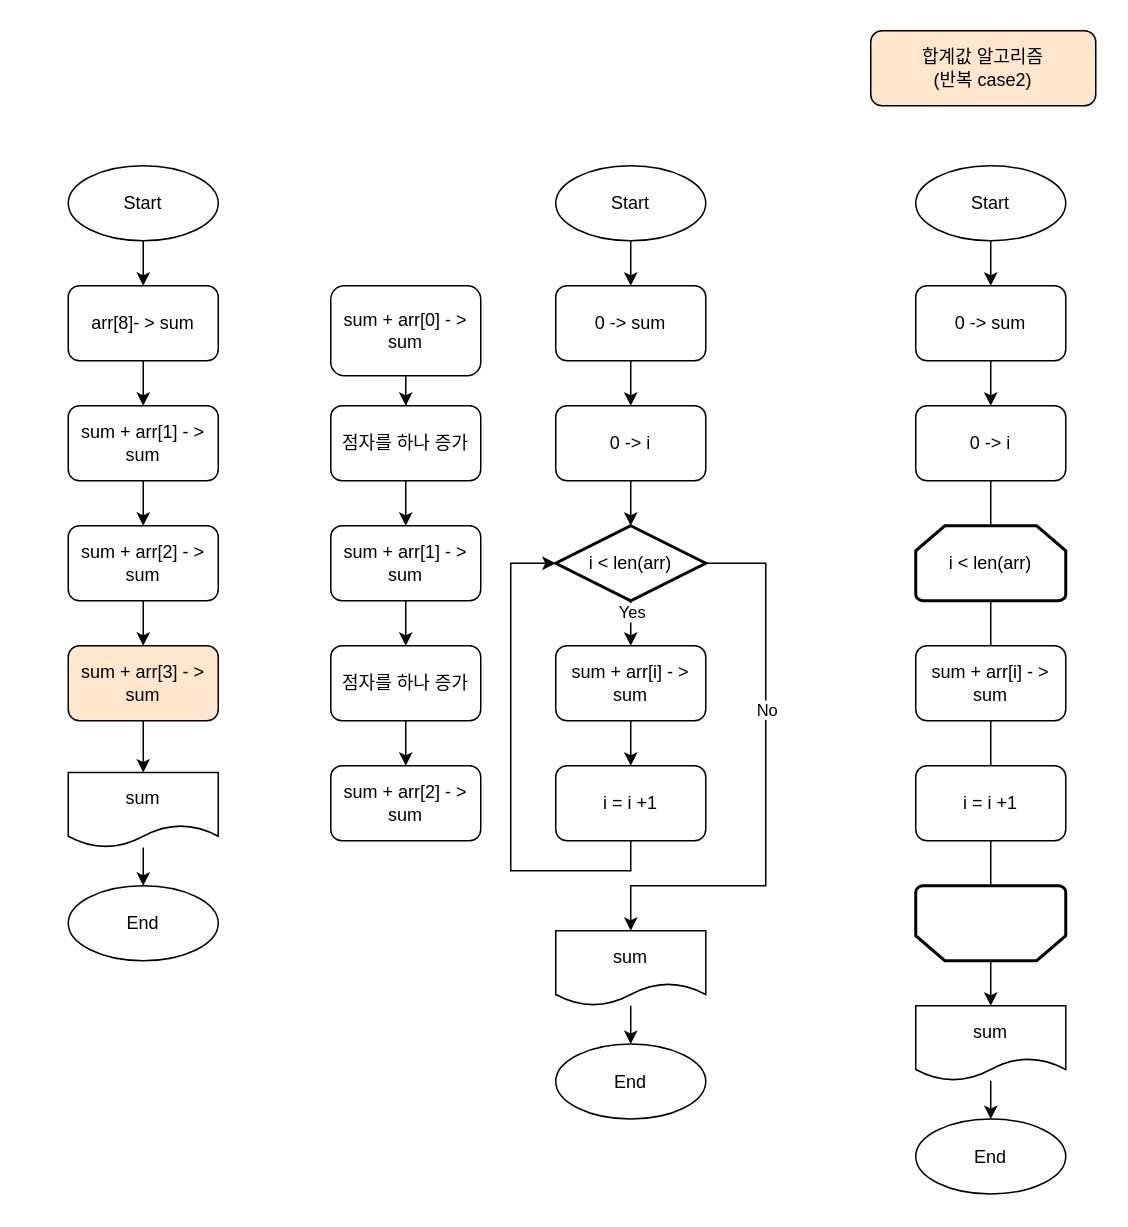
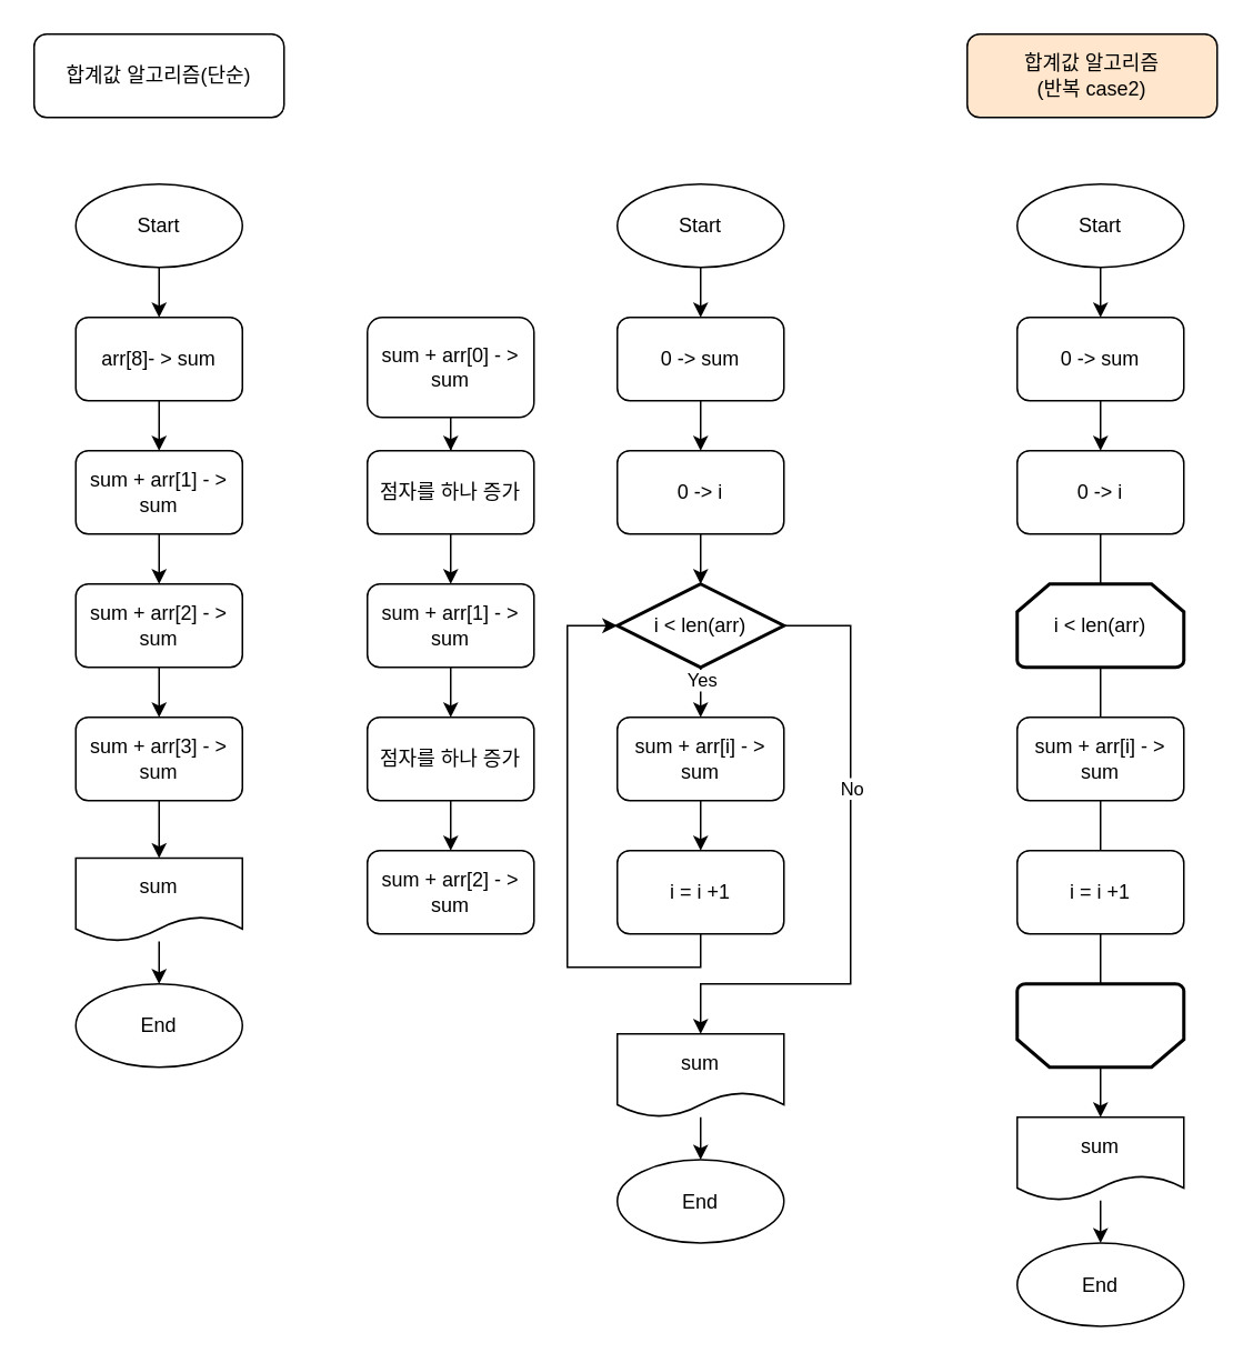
  <mxCell id="0" />
  <mxCell id="1" parent="0" />
  <mxCell id="2" style="edgeStyle=orthogonalEdgeStyle;rounded=0;orthogonalLoop=1;jettySize=auto;html=1;entryX=0.5;entryY=0;entryDx=0;entryDy=0;" edge="1" parent="1" source="3" target="6"><mxGeometry relative="1" as="geometry" /></mxCell>
  <mxCell id="3" value="Start" style="ellipse;whiteSpace=wrap;html=1;" vertex="1" parent="1"><mxGeometry x="45" y="110" width="100" height="50" as="geometry" /></mxCell>
+ <mxCell id="4" value="합계값 알고리즘(단순)" style="rounded=1;whiteSpace=wrap;html=1;" vertex="1" parent="1"><mxGeometry x="20" y="20" width="150" height="50" as="geometry" /></mxCell>
  <mxCell id="5" style="edgeStyle=orthogonalEdgeStyle;rounded=0;orthogonalLoop=1;jettySize=auto;html=1;entryX=0.5;entryY=0;entryDx=0;entryDy=0;" edge="1" parent="1" source="6" target="8"><mxGeometry relative="1" as="geometry" /></mxCell>
  <mxCell id="6" value="arr[8]- &amp;gt; sum" style="rounded=1;whiteSpace=wrap;html=1;" vertex="1" parent="1"><mxGeometry x="45" y="190" width="100" height="50" as="geometry" /></mxCell>
  <mxCell id="7" style="edgeStyle=orthogonalEdgeStyle;rounded=0;orthogonalLoop=1;jettySize=auto;html=1;" edge="1" parent="1" source="8" target="10"><mxGeometry relative="1" as="geometry" /></mxCell>
  <mxCell id="8" value="sum + arr[1] - &amp;gt; sum" style="rounded=1;whiteSpace=wrap;html=1;" vertex="1" parent="1"><mxGeometry x="45" y="270" width="100" height="50" as="geometry" /></mxCell>
  <mxCell id="9" style="edgeStyle=orthogonalEdgeStyle;rounded=0;orthogonalLoop=1;jettySize=auto;html=1;entryX=0.5;entryY=0;entryDx=0;entryDy=0;" edge="1" parent="1" source="10" target="12"><mxGeometry relative="1" as="geometry" /></mxCell>
  <mxCell id="10" value="sum + arr[2] - &amp;gt; sum" style="rounded=1;whiteSpace=wrap;html=1;" vertex="1" parent="1"><mxGeometry x="45" y="350" width="100" height="50" as="geometry" /></mxCell>
  <mxCell id="11" style="edgeStyle=orthogonalEdgeStyle;rounded=0;orthogonalLoop=1;jettySize=auto;html=1;" edge="1" parent="1" source="12" target="14"><mxGeometry relative="1" as="geometry" /></mxCell>
- <mxCell id="12" value="sum + arr[3] - &amp;gt; sum" style="rounded=1;whiteSpace=wrap;html=1;fillColor=#ffe6cc;" vertex="1" parent="1"><mxGeometry x="45" y="430" width="100" height="50" as="geometry" /></mxCell>
+ <mxCell id="12" value="sum + arr[3] - &amp;gt; sum" style="rounded=1;whiteSpace=wrap;html=1;" vertex="1" parent="1"><mxGeometry x="45" y="430" width="100" height="50" as="geometry" /></mxCell>
  <mxCell id="13" style="edgeStyle=orthogonalEdgeStyle;rounded=0;orthogonalLoop=1;jettySize=auto;html=1;" edge="1" parent="1" source="14" target="15"><mxGeometry relative="1" as="geometry" /></mxCell>
  <mxCell id="14" value="sum" style="shape=document;whiteSpace=wrap;html=1;boundedLbl=1;" vertex="1" parent="1"><mxGeometry x="45" y="514.5" width="100" height="50" as="geometry" /></mxCell>
  <mxCell id="15" value="End" style="ellipse;whiteSpace=wrap;html=1;" vertex="1" parent="1"><mxGeometry x="45" y="590" width="100" height="50" as="geometry" /></mxCell>
  <mxCell id="16" style="edgeStyle=orthogonalEdgeStyle;rounded=0;orthogonalLoop=1;jettySize=auto;html=1;entryX=0.5;entryY=0;entryDx=0;entryDy=0;" edge="1" parent="1" source="17" target="19"><mxGeometry relative="1" as="geometry" /></mxCell>
  <mxCell id="17" value="Start" style="ellipse;whiteSpace=wrap;html=1;" vertex="1" parent="1"><mxGeometry x="370" y="110" width="100" height="50" as="geometry" /></mxCell>
  <mxCell id="18" style="edgeStyle=orthogonalEdgeStyle;rounded=0;orthogonalLoop=1;jettySize=auto;html=1;entryX=0.5;entryY=0;entryDx=0;entryDy=0;" edge="1" parent="1" source="19" target="21"><mxGeometry relative="1" as="geometry" /></mxCell>
  <mxCell id="19" value="0 -&amp;gt; sum" style="rounded=1;whiteSpace=wrap;html=1;" vertex="1" parent="1"><mxGeometry x="370" y="190" width="100" height="50" as="geometry" /></mxCell>
  <mxCell id="20" style="edgeStyle=orthogonalEdgeStyle;rounded=0;orthogonalLoop=1;jettySize=auto;html=1;" edge="1" parent="1" source="21" target="42"><mxGeometry relative="1" as="geometry" /></mxCell>
  <mxCell id="21" value="0 -&amp;gt; i" style="rounded=1;whiteSpace=wrap;html=1;" vertex="1" parent="1"><mxGeometry x="370" y="270" width="100" height="50" as="geometry" /></mxCell>
  <mxCell id="22" style="edgeStyle=orthogonalEdgeStyle;rounded=0;orthogonalLoop=1;jettySize=auto;html=1;entryX=0.5;entryY=0;entryDx=0;entryDy=0;" edge="1" parent="1" source="23" target="25"><mxGeometry relative="1" as="geometry" /></mxCell>
  <mxCell id="23" value="sum + arr[i] - &amp;gt; sum" style="rounded=1;whiteSpace=wrap;html=1;" vertex="1" parent="1"><mxGeometry x="370" y="430" width="100" height="50" as="geometry" /></mxCell>
  <mxCell id="24" style="edgeStyle=orthogonalEdgeStyle;rounded=0;orthogonalLoop=1;jettySize=auto;html=1;entryX=0;entryY=0.5;entryDx=0;entryDy=0;entryPerimeter=0;exitX=0.5;exitY=1;exitDx=0;exitDy=0;" edge="1" parent="1" source="25" target="42"><mxGeometry relative="1" as="geometry"><mxPoint x="420" y="570" as="sourcePoint" /><Array as="points"><mxPoint x="420" y="580" /><mxPoint x="340" y="580" /><mxPoint x="340" y="375" /></Array></mxGeometry></mxCell>
  <mxCell id="25" value="i = i +1" style="rounded=1;whiteSpace=wrap;html=1;" vertex="1" parent="1"><mxGeometry x="370" y="510" width="100" height="50" as="geometry" /></mxCell>
  <mxCell id="26" style="edgeStyle=orthogonalEdgeStyle;rounded=0;orthogonalLoop=1;jettySize=auto;html=1;" edge="1" parent="1" source="27" target="28"><mxGeometry relative="1" as="geometry" /></mxCell>
  <mxCell id="27" value="sum" style="shape=document;whiteSpace=wrap;html=1;boundedLbl=1;" vertex="1" parent="1"><mxGeometry x="370" y="620" width="100" height="50" as="geometry" /></mxCell>
  <mxCell id="28" value="End" style="ellipse;whiteSpace=wrap;html=1;" vertex="1" parent="1"><mxGeometry x="370" y="695.5" width="100" height="50" as="geometry" /></mxCell>
  <mxCell id="29" style="edgeStyle=orthogonalEdgeStyle;rounded=0;orthogonalLoop=1;jettySize=auto;html=1;" edge="1" parent="1" source="30" target="32"><mxGeometry relative="1" as="geometry" /></mxCell>
  <mxCell id="30" value="sum + arr[0] - &amp;gt; sum" style="rounded=1;whiteSpace=wrap;html=1;" vertex="1" parent="1"><mxGeometry x="220" y="190" width="100" height="60" as="geometry" /></mxCell>
  <mxCell id="31" style="edgeStyle=orthogonalEdgeStyle;rounded=0;orthogonalLoop=1;jettySize=auto;html=1;entryX=0.5;entryY=0;entryDx=0;entryDy=0;" edge="1" parent="1" source="32" target="34"><mxGeometry relative="1" as="geometry" /></mxCell>
  <mxCell id="32" value="점자를 하나 증가" style="rounded=1;whiteSpace=wrap;html=1;" vertex="1" parent="1"><mxGeometry x="220" y="270" width="100" height="50" as="geometry" /></mxCell>
  <mxCell id="33" style="edgeStyle=orthogonalEdgeStyle;rounded=0;orthogonalLoop=1;jettySize=auto;html=1;entryX=0.5;entryY=0;entryDx=0;entryDy=0;" edge="1" parent="1" source="34" target="36"><mxGeometry relative="1" as="geometry" /></mxCell>
  <mxCell id="34" value="sum + arr[1] - &amp;gt; sum" style="rounded=1;whiteSpace=wrap;html=1;" vertex="1" parent="1"><mxGeometry x="220" y="350" width="100" height="50" as="geometry" /></mxCell>
  <mxCell id="35" style="edgeStyle=orthogonalEdgeStyle;rounded=0;orthogonalLoop=1;jettySize=auto;html=1;entryX=0.5;entryY=0;entryDx=0;entryDy=0;" edge="1" parent="1" source="36" target="37"><mxGeometry relative="1" as="geometry" /></mxCell>
  <mxCell id="36" value="점자를 하나 증가" style="rounded=1;whiteSpace=wrap;html=1;" vertex="1" parent="1"><mxGeometry x="220" y="430" width="100" height="50" as="geometry" /></mxCell>
  <mxCell id="37" value="sum + arr[2] - &amp;gt; sum" style="rounded=1;whiteSpace=wrap;html=1;" vertex="1" parent="1"><mxGeometry x="220" y="510" width="100" height="50" as="geometry" /></mxCell>
  <mxCell id="38" style="edgeStyle=orthogonalEdgeStyle;rounded=0;orthogonalLoop=1;jettySize=auto;html=1;entryX=0.5;entryY=0;entryDx=0;entryDy=0;" edge="1" parent="1" source="42" target="27"><mxGeometry relative="1" as="geometry"><Array as="points"><mxPoint x="510" y="375" /><mxPoint x="510" y="590" /><mxPoint x="420" y="590" /></Array></mxGeometry></mxCell>
  <mxCell id="39" value="No" style="edgeLabel;html=1;align=center;verticalAlign=middle;resizable=0;points=[];" vertex="1" connectable="0" parent="38"><mxGeometry x="-0.272" relative="1" as="geometry"><mxPoint as="offset" /></mxGeometry></mxCell>
  <mxCell id="40" style="edgeStyle=orthogonalEdgeStyle;rounded=0;orthogonalLoop=1;jettySize=auto;html=1;entryX=0.5;entryY=0;entryDx=0;entryDy=0;" edge="1" parent="1" source="42" target="23"><mxGeometry relative="1" as="geometry" /></mxCell>
  <mxCell id="41" value="Yes" style="edgeLabel;html=1;align=center;verticalAlign=middle;resizable=0;points=[];" vertex="1" connectable="0" parent="40"><mxGeometry x="-0.707" relative="1" as="geometry"><mxPoint as="offset" /></mxGeometry></mxCell>
  <mxCell id="42" value="i &amp;lt; len(arr)" style="strokeWidth=2;html=1;shape=mxgraph.flowchart.decision;whiteSpace=wrap;" vertex="1" parent="1"><mxGeometry x="370" y="350" width="100" height="50" as="geometry" /></mxCell>
  <mxCell id="43" style="edgeStyle=orthogonalEdgeStyle;rounded=0;orthogonalLoop=1;jettySize=auto;html=1;entryX=0.5;entryY=0;entryDx=0;entryDy=0;" edge="1" parent="1" source="44" target="46"><mxGeometry relative="1" as="geometry" /></mxCell>
  <mxCell id="44" value="Start" style="ellipse;whiteSpace=wrap;html=1;" vertex="1" parent="1"><mxGeometry x="610" y="110" width="100" height="50" as="geometry" /></mxCell>
  <mxCell id="45" style="edgeStyle=orthogonalEdgeStyle;rounded=0;orthogonalLoop=1;jettySize=auto;html=1;entryX=0.5;entryY=0;entryDx=0;entryDy=0;" edge="1" parent="1" source="46" target="48"><mxGeometry relative="1" as="geometry" /></mxCell>
  <mxCell id="46" value="0 -&amp;gt; sum" style="rounded=1;whiteSpace=wrap;html=1;" vertex="1" parent="1"><mxGeometry x="610" y="190" width="100" height="50" as="geometry" /></mxCell>
  <mxCell id="47" style="edgeStyle=orthogonalEdgeStyle;rounded=0;orthogonalLoop=1;jettySize=auto;html=1;" edge="1" parent="1" source="48" target="50"><mxGeometry relative="1" as="geometry" /></mxCell>
  <mxCell id="48" value="0 -&amp;gt; i" style="rounded=1;whiteSpace=wrap;html=1;" vertex="1" parent="1"><mxGeometry x="610" y="270" width="100" height="50" as="geometry" /></mxCell>
  <mxCell id="49" style="edgeStyle=orthogonalEdgeStyle;rounded=0;orthogonalLoop=1;jettySize=auto;html=1;" edge="1" parent="1" source="50" target="51"><mxGeometry relative="1" as="geometry" /></mxCell>
  <mxCell id="50" value="sum" style="shape=document;whiteSpace=wrap;html=1;boundedLbl=1;" vertex="1" parent="1"><mxGeometry x="610" y="670" width="100" height="50" as="geometry" /></mxCell>
  <mxCell id="51" value="End" style="ellipse;whiteSpace=wrap;html=1;" vertex="1" parent="1"><mxGeometry x="610" y="745.5" width="100" height="50" as="geometry" /></mxCell>
  <mxCell id="52" style="edgeStyle=orthogonalEdgeStyle;rounded=0;orthogonalLoop=1;jettySize=auto;html=1;exitX=0.5;exitY=1;exitDx=0;exitDy=0;exitPerimeter=0;" edge="1" parent="1"><mxGeometry relative="1" as="geometry"><mxPoint x="660" y="400" as="sourcePoint" /><mxPoint x="660" y="400" as="targetPoint" /></mxGeometry></mxCell>
  <mxCell id="53" value="" style="strokeWidth=2;html=1;shape=mxgraph.flowchart.loop_limit;whiteSpace=wrap;direction=west;" vertex="1" parent="1"><mxGeometry x="610" y="590" width="100" height="50" as="geometry" /></mxCell>
  <mxCell id="54" value="sum + arr[i] - &amp;gt; sum" style="rounded=1;whiteSpace=wrap;html=1;" vertex="1" parent="1"><mxGeometry x="610" y="430" width="100" height="50" as="geometry" /></mxCell>
  <mxCell id="55" value="i = i +1" style="rounded=1;whiteSpace=wrap;html=1;" vertex="1" parent="1"><mxGeometry x="610" y="510" width="100" height="50" as="geometry" /></mxCell>
  <mxCell id="56" value="합계값 알고리즘&lt;br&gt;(반복 case2)" style="rounded=1;whiteSpace=wrap;html=1;fillColor=#ffe6cc;" vertex="1" parent="1"><mxGeometry x="580" y="20" width="150" height="50" as="geometry" /></mxCell>
  <mxCell id="57" value="i &amp;lt; len(arr)" style="strokeWidth=2;html=1;shape=mxgraph.flowchart.loop_limit;whiteSpace=wrap;" vertex="1" parent="1"><mxGeometry x="610" y="350" width="100" height="50" as="geometry" /></mxCell>
